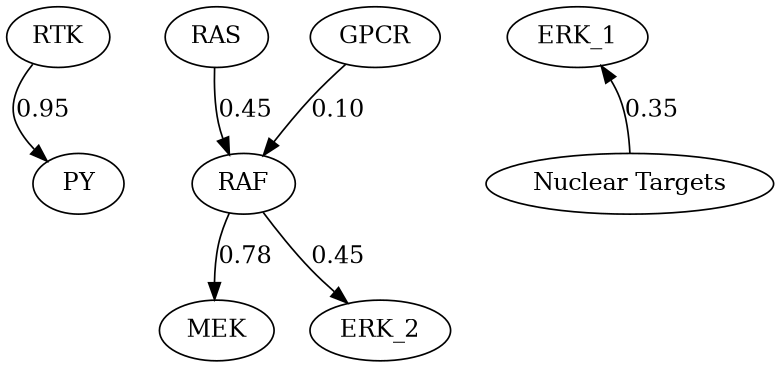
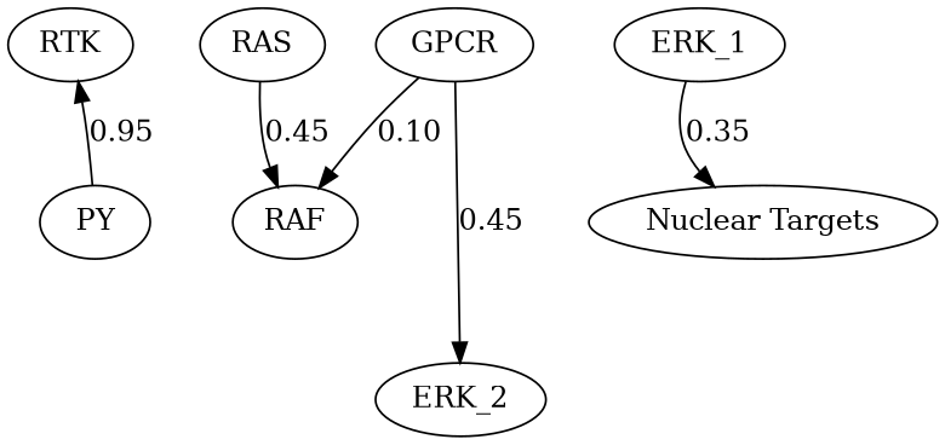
  digraph {
    n1 [label=<RTK>]
    n2 [label=<PY>]
    n3 [label=<RAS>]
    n4 [label=<RAF>]
    n5 [label=<GPCR>]
    n6 [label=<ERK_2>]
-   n7 [label=<MEK>]
    n8 [label=<ERK_1>]
    n9 [label=<Nuclear Targets>]
-   n1 -> n2 [label=<0.95>]
+   n2 -> n1 [label=<0.95>]
    n3 -> n4 [label=<0.45>]
-   n4 -> n7 [label=<0.78>]
    n5 -> n4 [label=<0.10>]
-   n4 -> n6 [label=<0.45>]
-   n9 -> n8 [label=<0.35>]
+   n5 -> n6 [label=<0.45>]
+   n8 -> n9 [label=<0.35>]
  }
